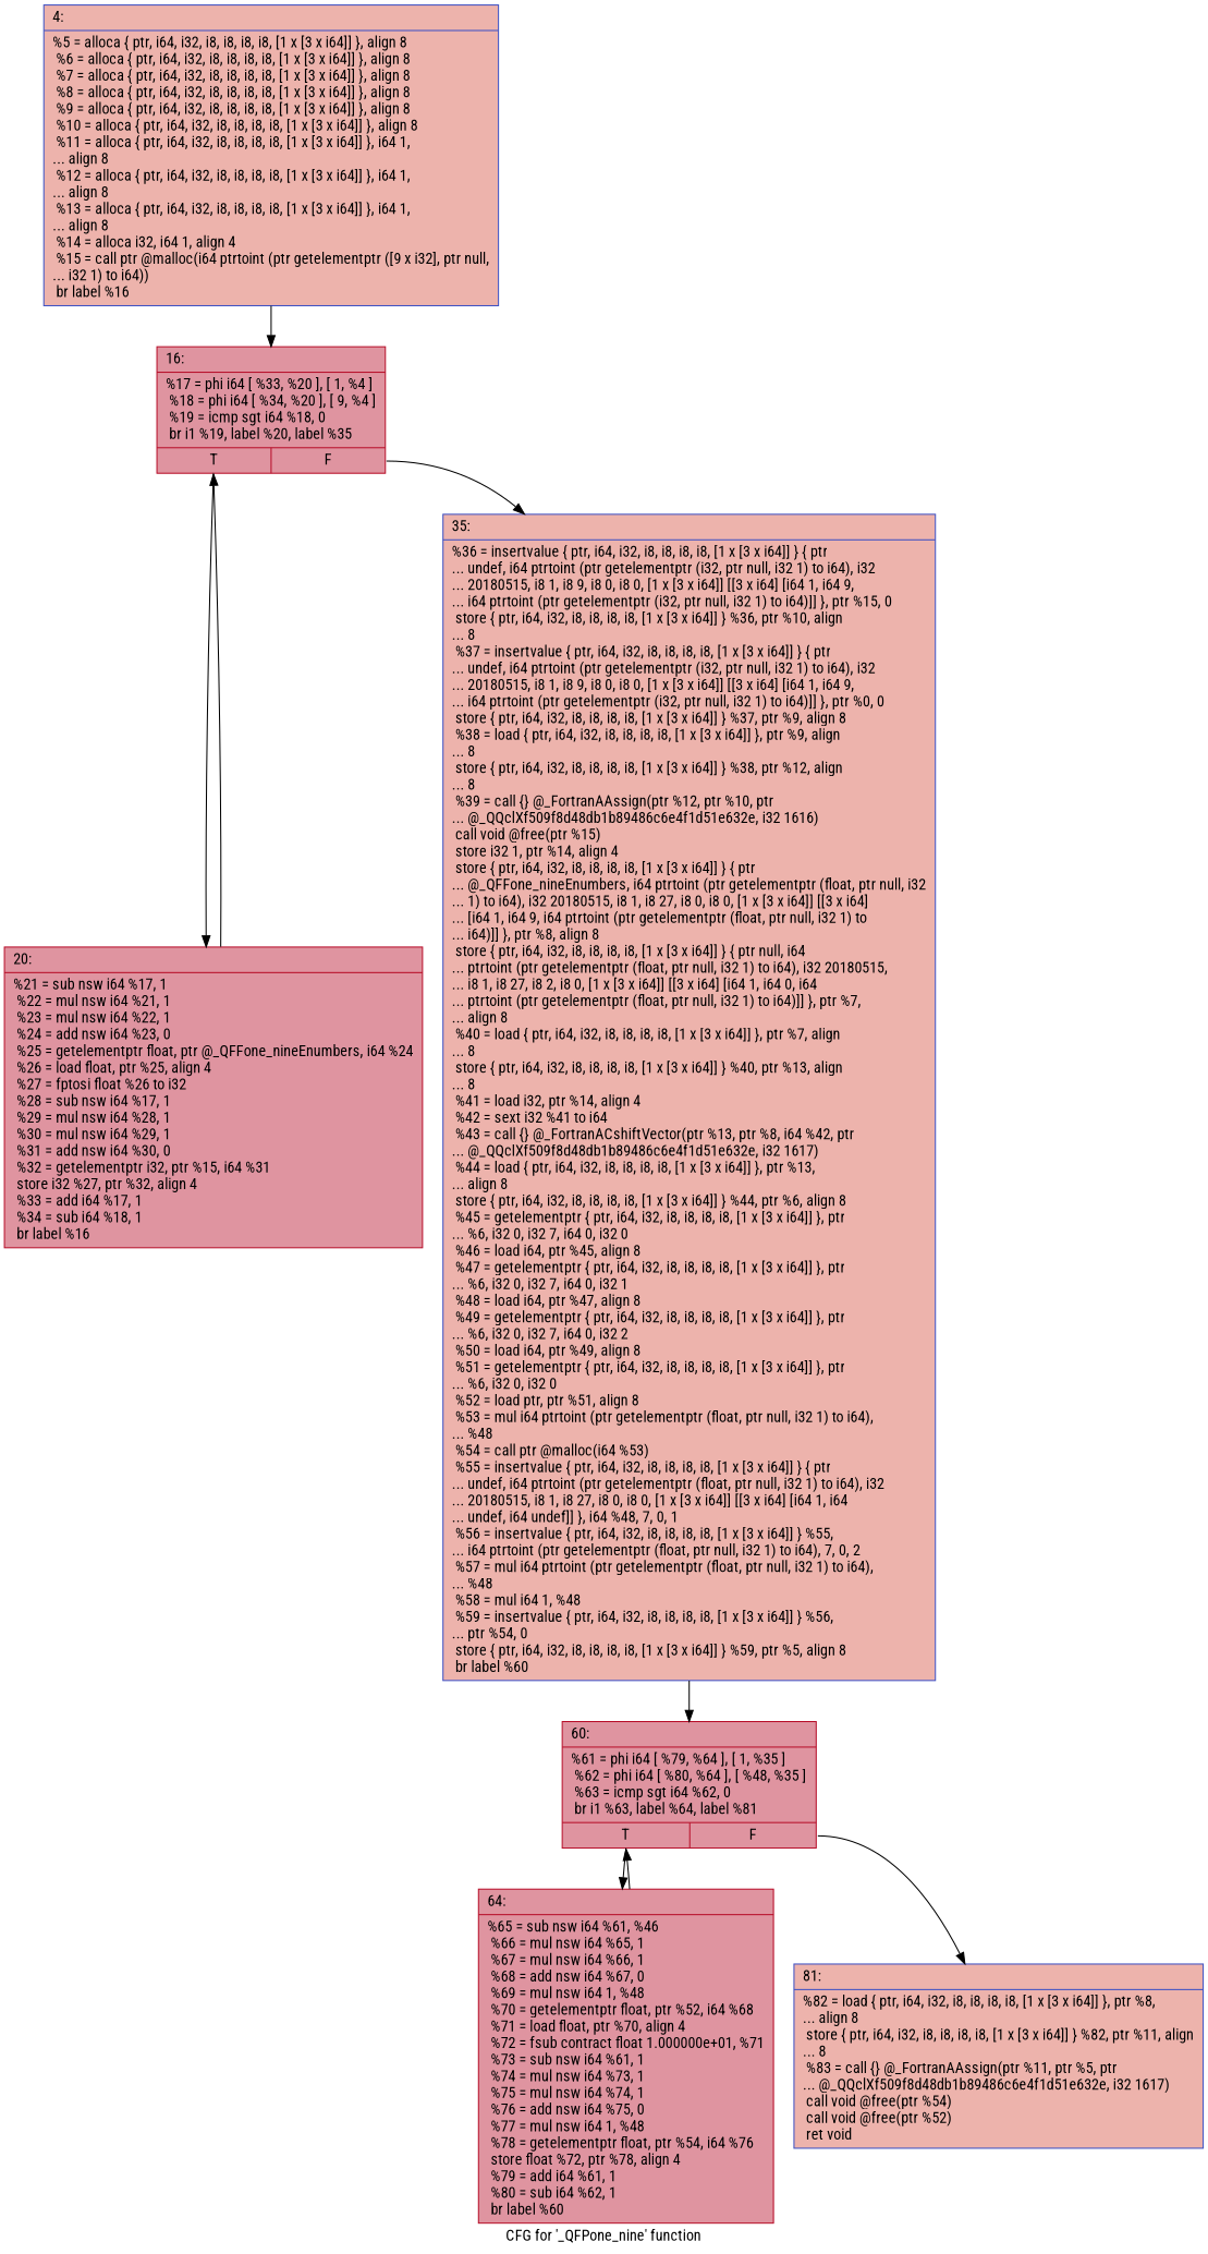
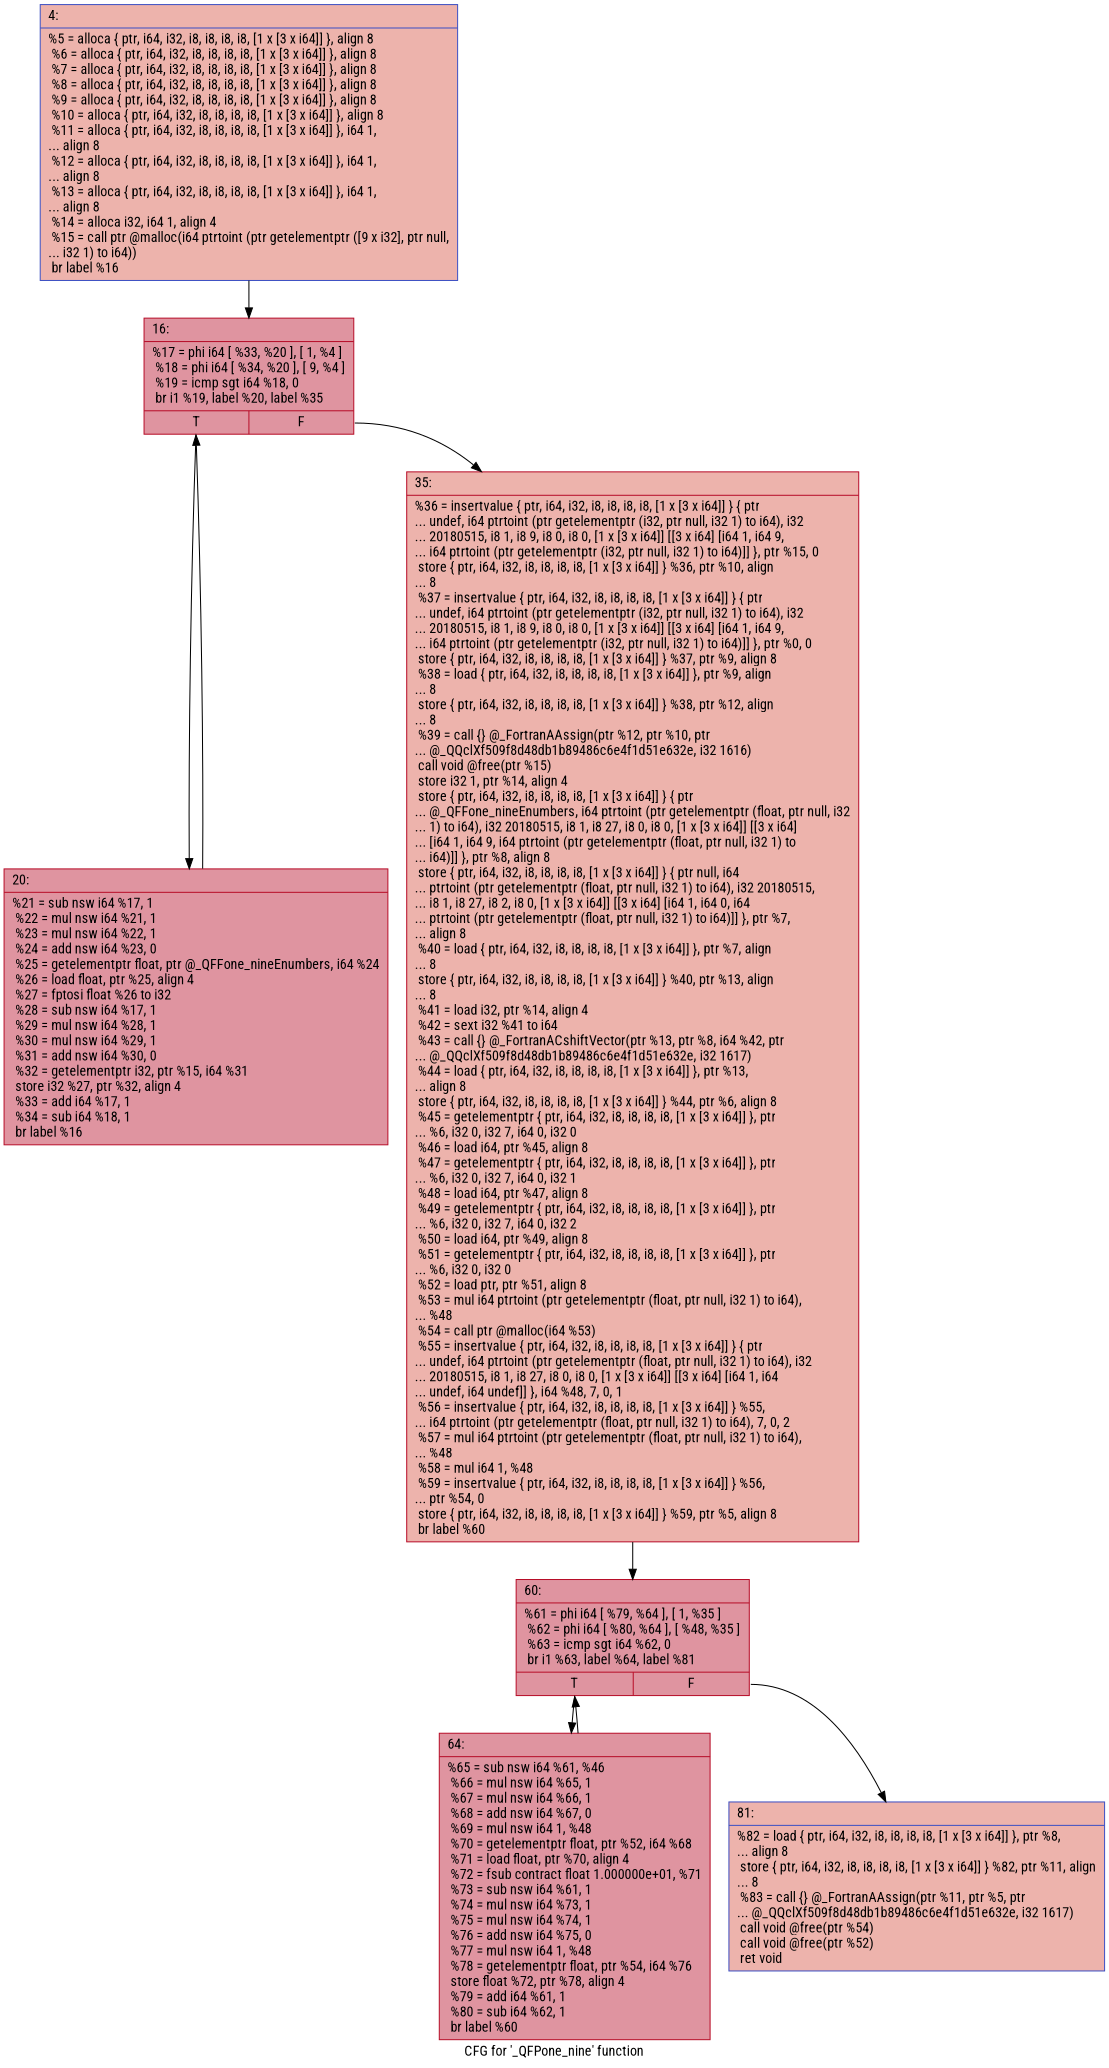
  digraph {
    label="CFG for '_QFPone_nine' function"
    fontname="Roboto Condensed"
    node [color="#b70d28ff" fillcolor="#b70d2870" fontname="Roboto Condensed" shape=record style=filled]
    edge [fontname="Roboto Condensed"]
    n1 [color="#3d50c3ff" fillcolor="#d6524470" label="{4:\l|  %5 = alloca \{ ptr, i64, i32, i8, i8, i8, i8, [1 x [3 x i64]] \}, align 8\l  %6 = alloca \{ ptr, i64, i32, i8, i8, i8, i8, [1 x [3 x i64]] \}, align 8\l  %7 = alloca \{ ptr, i64, i32, i8, i8, i8, i8, [1 x [3 x i64]] \}, align 8\l  %8 = alloca \{ ptr, i64, i32, i8, i8, i8, i8, [1 x [3 x i64]] \}, align 8\l  %9 = alloca \{ ptr, i64, i32, i8, i8, i8, i8, [1 x [3 x i64]] \}, align 8\l  %10 = alloca \{ ptr, i64, i32, i8, i8, i8, i8, [1 x [3 x i64]] \}, align 8\l  %11 = alloca \{ ptr, i64, i32, i8, i8, i8, i8, [1 x [3 x i64]] \}, i64 1,\l... align 8\l  %12 = alloca \{ ptr, i64, i32, i8, i8, i8, i8, [1 x [3 x i64]] \}, i64 1,\l... align 8\l  %13 = alloca \{ ptr, i64, i32, i8, i8, i8, i8, [1 x [3 x i64]] \}, i64 1,\l... align 8\l  %14 = alloca i32, i64 1, align 4\l  %15 = call ptr @malloc(i64 ptrtoint (ptr getelementptr ([9 x i32], ptr null,\l... i32 1) to i64))\l  br label %16\l}"]
    n2 [label="{16:\l|  %17 = phi i64 [ %33, %20 ], [ 1, %4 ]\l  %18 = phi i64 [ %34, %20 ], [ 9, %4 ]\l  %19 = icmp sgt i64 %18, 0\l  br i1 %19, label %20, label %35\l|{<s0>T|<s1>F}}"]
    n3 [label="{20:\l|  %21 = sub nsw i64 %17, 1\l  %22 = mul nsw i64 %21, 1\l  %23 = mul nsw i64 %22, 1\l  %24 = add nsw i64 %23, 0\l  %25 = getelementptr float, ptr @_QFFone_nineEnumbers, i64 %24\l  %26 = load float, ptr %25, align 4\l  %27 = fptosi float %26 to i32\l  %28 = sub nsw i64 %17, 1\l  %29 = mul nsw i64 %28, 1\l  %30 = mul nsw i64 %29, 1\l  %31 = add nsw i64 %30, 0\l  %32 = getelementptr i32, ptr %15, i64 %31\l  store i32 %27, ptr %32, align 4\l  %33 = add i64 %17, 1\l  %34 = sub i64 %18, 1\l  br label %16\l}"]
-   n4 [color="#3d50c3ff" fillcolor="#d6524470" label="{35:\l|  %36 = insertvalue \{ ptr, i64, i32, i8, i8, i8, i8, [1 x [3 x i64]] \} \{ ptr\l... undef, i64 ptrtoint (ptr getelementptr (i32, ptr null, i32 1) to i64), i32\l... 20180515, i8 1, i8 9, i8 0, i8 0, [1 x [3 x i64]] [[3 x i64] [i64 1, i64 9,\l... i64 ptrtoint (ptr getelementptr (i32, ptr null, i32 1) to i64)]] \}, ptr %15, 0\l  store \{ ptr, i64, i32, i8, i8, i8, i8, [1 x [3 x i64]] \} %36, ptr %10, align\l... 8\l  %37 = insertvalue \{ ptr, i64, i32, i8, i8, i8, i8, [1 x [3 x i64]] \} \{ ptr\l... undef, i64 ptrtoint (ptr getelementptr (i32, ptr null, i32 1) to i64), i32\l... 20180515, i8 1, i8 9, i8 0, i8 0, [1 x [3 x i64]] [[3 x i64] [i64 1, i64 9,\l... i64 ptrtoint (ptr getelementptr (i32, ptr null, i32 1) to i64)]] \}, ptr %0, 0\l  store \{ ptr, i64, i32, i8, i8, i8, i8, [1 x [3 x i64]] \} %37, ptr %9, align 8\l  %38 = load \{ ptr, i64, i32, i8, i8, i8, i8, [1 x [3 x i64]] \}, ptr %9, align\l... 8\l  store \{ ptr, i64, i32, i8, i8, i8, i8, [1 x [3 x i64]] \} %38, ptr %12, align\l... 8\l  %39 = call \{\} @_FortranAAssign(ptr %12, ptr %10, ptr\l... @_QQclXf509f8d48db1b89486c6e4f1d51e632e, i32 1616)\l  call void @free(ptr %15)\l  store i32 1, ptr %14, align 4\l  store \{ ptr, i64, i32, i8, i8, i8, i8, [1 x [3 x i64]] \} \{ ptr\l... @_QFFone_nineEnumbers, i64 ptrtoint (ptr getelementptr (float, ptr null, i32\l... 1) to i64), i32 20180515, i8 1, i8 27, i8 0, i8 0, [1 x [3 x i64]] [[3 x i64]\l... [i64 1, i64 9, i64 ptrtoint (ptr getelementptr (float, ptr null, i32 1) to\l... i64)]] \}, ptr %8, align 8\l  store \{ ptr, i64, i32, i8, i8, i8, i8, [1 x [3 x i64]] \} \{ ptr null, i64\l... ptrtoint (ptr getelementptr (float, ptr null, i32 1) to i64), i32 20180515,\l... i8 1, i8 27, i8 2, i8 0, [1 x [3 x i64]] [[3 x i64] [i64 1, i64 0, i64\l... ptrtoint (ptr getelementptr (float, ptr null, i32 1) to i64)]] \}, ptr %7,\l... align 8\l  %40 = load \{ ptr, i64, i32, i8, i8, i8, i8, [1 x [3 x i64]] \}, ptr %7, align\l... 8\l  store \{ ptr, i64, i32, i8, i8, i8, i8, [1 x [3 x i64]] \} %40, ptr %13, align\l... 8\l  %41 = load i32, ptr %14, align 4\l  %42 = sext i32 %41 to i64\l  %43 = call \{\} @_FortranACshiftVector(ptr %13, ptr %8, i64 %42, ptr\l... @_QQclXf509f8d48db1b89486c6e4f1d51e632e, i32 1617)\l  %44 = load \{ ptr, i64, i32, i8, i8, i8, i8, [1 x [3 x i64]] \}, ptr %13,\l... align 8\l  store \{ ptr, i64, i32, i8, i8, i8, i8, [1 x [3 x i64]] \} %44, ptr %6, align 8\l  %45 = getelementptr \{ ptr, i64, i32, i8, i8, i8, i8, [1 x [3 x i64]] \}, ptr\l... %6, i32 0, i32 7, i64 0, i32 0\l  %46 = load i64, ptr %45, align 8\l  %47 = getelementptr \{ ptr, i64, i32, i8, i8, i8, i8, [1 x [3 x i64]] \}, ptr\l... %6, i32 0, i32 7, i64 0, i32 1\l  %48 = load i64, ptr %47, align 8\l  %49 = getelementptr \{ ptr, i64, i32, i8, i8, i8, i8, [1 x [3 x i64]] \}, ptr\l... %6, i32 0, i32 7, i64 0, i32 2\l  %50 = load i64, ptr %49, align 8\l  %51 = getelementptr \{ ptr, i64, i32, i8, i8, i8, i8, [1 x [3 x i64]] \}, ptr\l... %6, i32 0, i32 0\l  %52 = load ptr, ptr %51, align 8\l  %53 = mul i64 ptrtoint (ptr getelementptr (float, ptr null, i32 1) to i64),\l... %48\l  %54 = call ptr @malloc(i64 %53)\l  %55 = insertvalue \{ ptr, i64, i32, i8, i8, i8, i8, [1 x [3 x i64]] \} \{ ptr\l... undef, i64 ptrtoint (ptr getelementptr (float, ptr null, i32 1) to i64), i32\l... 20180515, i8 1, i8 27, i8 0, i8 0, [1 x [3 x i64]] [[3 x i64] [i64 1, i64\l... undef, i64 undef]] \}, i64 %48, 7, 0, 1\l  %56 = insertvalue \{ ptr, i64, i32, i8, i8, i8, i8, [1 x [3 x i64]] \} %55,\l... i64 ptrtoint (ptr getelementptr (float, ptr null, i32 1) to i64), 7, 0, 2\l  %57 = mul i64 ptrtoint (ptr getelementptr (float, ptr null, i32 1) to i64),\l... %48\l  %58 = mul i64 1, %48\l  %59 = insertvalue \{ ptr, i64, i32, i8, i8, i8, i8, [1 x [3 x i64]] \} %56,\l... ptr %54, 0\l  store \{ ptr, i64, i32, i8, i8, i8, i8, [1 x [3 x i64]] \} %59, ptr %5, align 8\l  br label %60\l}"]
+   n4 [fillcolor="#d6524470" label="{35:\l|  %36 = insertvalue \{ ptr, i64, i32, i8, i8, i8, i8, [1 x [3 x i64]] \} \{ ptr\l... undef, i64 ptrtoint (ptr getelementptr (i32, ptr null, i32 1) to i64), i32\l... 20180515, i8 1, i8 9, i8 0, i8 0, [1 x [3 x i64]] [[3 x i64] [i64 1, i64 9,\l... i64 ptrtoint (ptr getelementptr (i32, ptr null, i32 1) to i64)]] \}, ptr %15, 0\l  store \{ ptr, i64, i32, i8, i8, i8, i8, [1 x [3 x i64]] \} %36, ptr %10, align\l... 8\l  %37 = insertvalue \{ ptr, i64, i32, i8, i8, i8, i8, [1 x [3 x i64]] \} \{ ptr\l... undef, i64 ptrtoint (ptr getelementptr (i32, ptr null, i32 1) to i64), i32\l... 20180515, i8 1, i8 9, i8 0, i8 0, [1 x [3 x i64]] [[3 x i64] [i64 1, i64 9,\l... i64 ptrtoint (ptr getelementptr (i32, ptr null, i32 1) to i64)]] \}, ptr %0, 0\l  store \{ ptr, i64, i32, i8, i8, i8, i8, [1 x [3 x i64]] \} %37, ptr %9, align 8\l  %38 = load \{ ptr, i64, i32, i8, i8, i8, i8, [1 x [3 x i64]] \}, ptr %9, align\l... 8\l  store \{ ptr, i64, i32, i8, i8, i8, i8, [1 x [3 x i64]] \} %38, ptr %12, align\l... 8\l  %39 = call \{\} @_FortranAAssign(ptr %12, ptr %10, ptr\l... @_QQclXf509f8d48db1b89486c6e4f1d51e632e, i32 1616)\l  call void @free(ptr %15)\l  store i32 1, ptr %14, align 4\l  store \{ ptr, i64, i32, i8, i8, i8, i8, [1 x [3 x i64]] \} \{ ptr\l... @_QFFone_nineEnumbers, i64 ptrtoint (ptr getelementptr (float, ptr null, i32\l... 1) to i64), i32 20180515, i8 1, i8 27, i8 0, i8 0, [1 x [3 x i64]] [[3 x i64]\l... [i64 1, i64 9, i64 ptrtoint (ptr getelementptr (float, ptr null, i32 1) to\l... i64)]] \}, ptr %8, align 8\l  store \{ ptr, i64, i32, i8, i8, i8, i8, [1 x [3 x i64]] \} \{ ptr null, i64\l... ptrtoint (ptr getelementptr (float, ptr null, i32 1) to i64), i32 20180515,\l... i8 1, i8 27, i8 2, i8 0, [1 x [3 x i64]] [[3 x i64] [i64 1, i64 0, i64\l... ptrtoint (ptr getelementptr (float, ptr null, i32 1) to i64)]] \}, ptr %7,\l... align 8\l  %40 = load \{ ptr, i64, i32, i8, i8, i8, i8, [1 x [3 x i64]] \}, ptr %7, align\l... 8\l  store \{ ptr, i64, i32, i8, i8, i8, i8, [1 x [3 x i64]] \} %40, ptr %13, align\l... 8\l  %41 = load i32, ptr %14, align 4\l  %42 = sext i32 %41 to i64\l  %43 = call \{\} @_FortranACshiftVector(ptr %13, ptr %8, i64 %42, ptr\l... @_QQclXf509f8d48db1b89486c6e4f1d51e632e, i32 1617)\l  %44 = load \{ ptr, i64, i32, i8, i8, i8, i8, [1 x [3 x i64]] \}, ptr %13,\l... align 8\l  store \{ ptr, i64, i32, i8, i8, i8, i8, [1 x [3 x i64]] \} %44, ptr %6, align 8\l  %45 = getelementptr \{ ptr, i64, i32, i8, i8, i8, i8, [1 x [3 x i64]] \}, ptr\l... %6, i32 0, i32 7, i64 0, i32 0\l  %46 = load i64, ptr %45, align 8\l  %47 = getelementptr \{ ptr, i64, i32, i8, i8, i8, i8, [1 x [3 x i64]] \}, ptr\l... %6, i32 0, i32 7, i64 0, i32 1\l  %48 = load i64, ptr %47, align 8\l  %49 = getelementptr \{ ptr, i64, i32, i8, i8, i8, i8, [1 x [3 x i64]] \}, ptr\l... %6, i32 0, i32 7, i64 0, i32 2\l  %50 = load i64, ptr %49, align 8\l  %51 = getelementptr \{ ptr, i64, i32, i8, i8, i8, i8, [1 x [3 x i64]] \}, ptr\l... %6, i32 0, i32 0\l  %52 = load ptr, ptr %51, align 8\l  %53 = mul i64 ptrtoint (ptr getelementptr (float, ptr null, i32 1) to i64),\l... %48\l  %54 = call ptr @malloc(i64 %53)\l  %55 = insertvalue \{ ptr, i64, i32, i8, i8, i8, i8, [1 x [3 x i64]] \} \{ ptr\l... undef, i64 ptrtoint (ptr getelementptr (float, ptr null, i32 1) to i64), i32\l... 20180515, i8 1, i8 27, i8 0, i8 0, [1 x [3 x i64]] [[3 x i64] [i64 1, i64\l... undef, i64 undef]] \}, i64 %48, 7, 0, 1\l  %56 = insertvalue \{ ptr, i64, i32, i8, i8, i8, i8, [1 x [3 x i64]] \} %55,\l... i64 ptrtoint (ptr getelementptr (float, ptr null, i32 1) to i64), 7, 0, 2\l  %57 = mul i64 ptrtoint (ptr getelementptr (float, ptr null, i32 1) to i64),\l... %48\l  %58 = mul i64 1, %48\l  %59 = insertvalue \{ ptr, i64, i32, i8, i8, i8, i8, [1 x [3 x i64]] \} %56,\l... ptr %54, 0\l  store \{ ptr, i64, i32, i8, i8, i8, i8, [1 x [3 x i64]] \} %59, ptr %5, align 8\l  br label %60\l}"]
    n5 [label="{60:\l|  %61 = phi i64 [ %79, %64 ], [ 1, %35 ]\l  %62 = phi i64 [ %80, %64 ], [ %48, %35 ]\l  %63 = icmp sgt i64 %62, 0\l  br i1 %63, label %64, label %81\l|{<s0>T|<s1>F}}"]
    n6 [label="{64:\l|  %65 = sub nsw i64 %61, %46\l  %66 = mul nsw i64 %65, 1\l  %67 = mul nsw i64 %66, 1\l  %68 = add nsw i64 %67, 0\l  %69 = mul nsw i64 1, %48\l  %70 = getelementptr float, ptr %52, i64 %68\l  %71 = load float, ptr %70, align 4\l  %72 = fsub contract float 1.000000e+01, %71\l  %73 = sub nsw i64 %61, 1\l  %74 = mul nsw i64 %73, 1\l  %75 = mul nsw i64 %74, 1\l  %76 = add nsw i64 %75, 0\l  %77 = mul nsw i64 1, %48\l  %78 = getelementptr float, ptr %54, i64 %76\l  store float %72, ptr %78, align 4\l  %79 = add i64 %61, 1\l  %80 = sub i64 %62, 1\l  br label %60\l}"]
    n7 [color="#3d50c3ff" fillcolor="#d6524470" label="{81:\l|  %82 = load \{ ptr, i64, i32, i8, i8, i8, i8, [1 x [3 x i64]] \}, ptr %8,\l... align 8\l  store \{ ptr, i64, i32, i8, i8, i8, i8, [1 x [3 x i64]] \} %82, ptr %11, align\l... 8\l  %83 = call \{\} @_FortranAAssign(ptr %11, ptr %5, ptr\l... @_QQclXf509f8d48db1b89486c6e4f1d51e632e, i32 1617)\l  call void @free(ptr %54)\l  call void @free(ptr %52)\l  ret void\l}"]
    n1 -> n2
    n2 -> n3 [tailport=s0]
    n2 -> n4 [tailport=s1]
    n3 -> n2
    n4 -> n5
    n5 -> n6 [tailport=s0]
    n5 -> n7 [tailport=s1]
    n6 -> n5
  }
